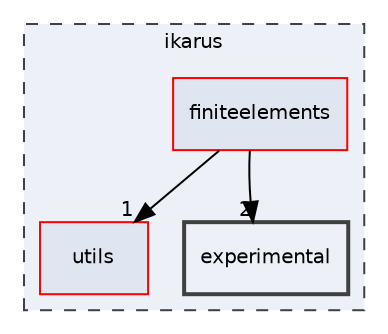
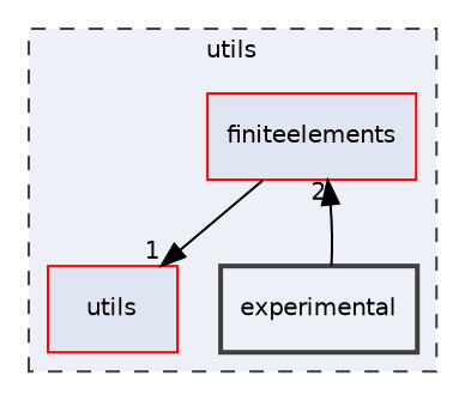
  digraph {
    compound=true
    node [color=red fillcolor="#dfe5f1" fontname=Helvetica fontsize=10 shape=box style="filled,"]
    edge [fontname=Helvetica fontsize=10 labeldistance=1.5 labelfontname=Helvetica labelfontsize=10]
    n1 [label=utils]
    n2 [label=finiteelements]
    n3 [color=grey25 fillcolor="#edf0f7" label=experimental style="filled,bold,"]
    subgraph cluster_1 {
      bgcolor="#edf0f7"
      fontname=Helvetica
      fontsize=10
-     label=ikarus
+     label=utils
      pencolor=grey25
      style="filled,dashed,"
      n1
      n2
      n3
    }
    n2 -> n1 [headlabel=1]
-   n2 -> n3 [headlabel=2]
+   n3 -> n2 [headlabel=2]
  }
